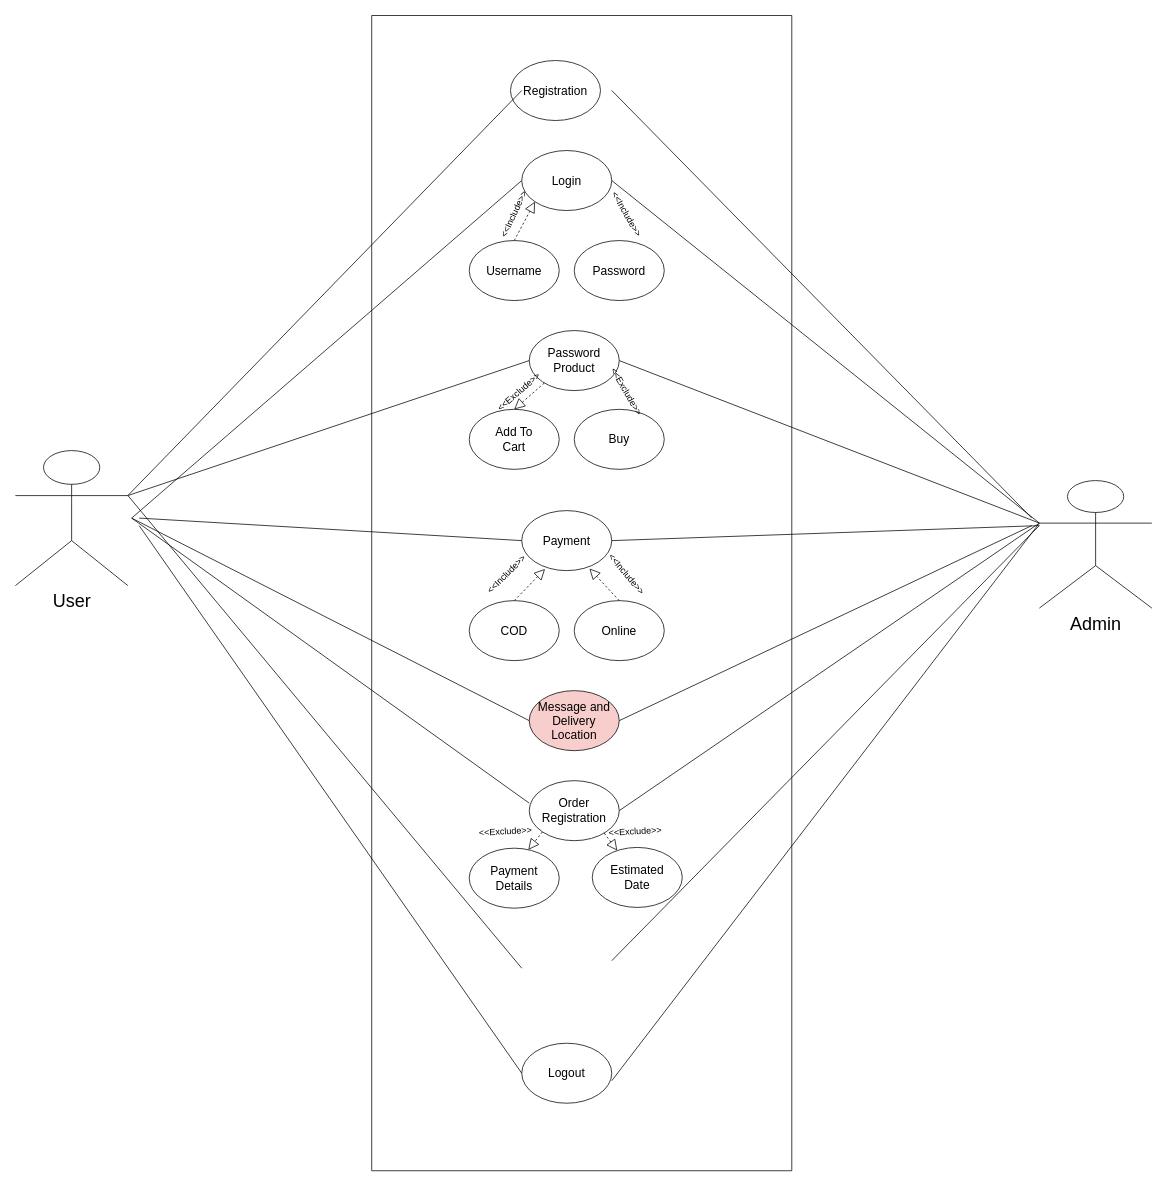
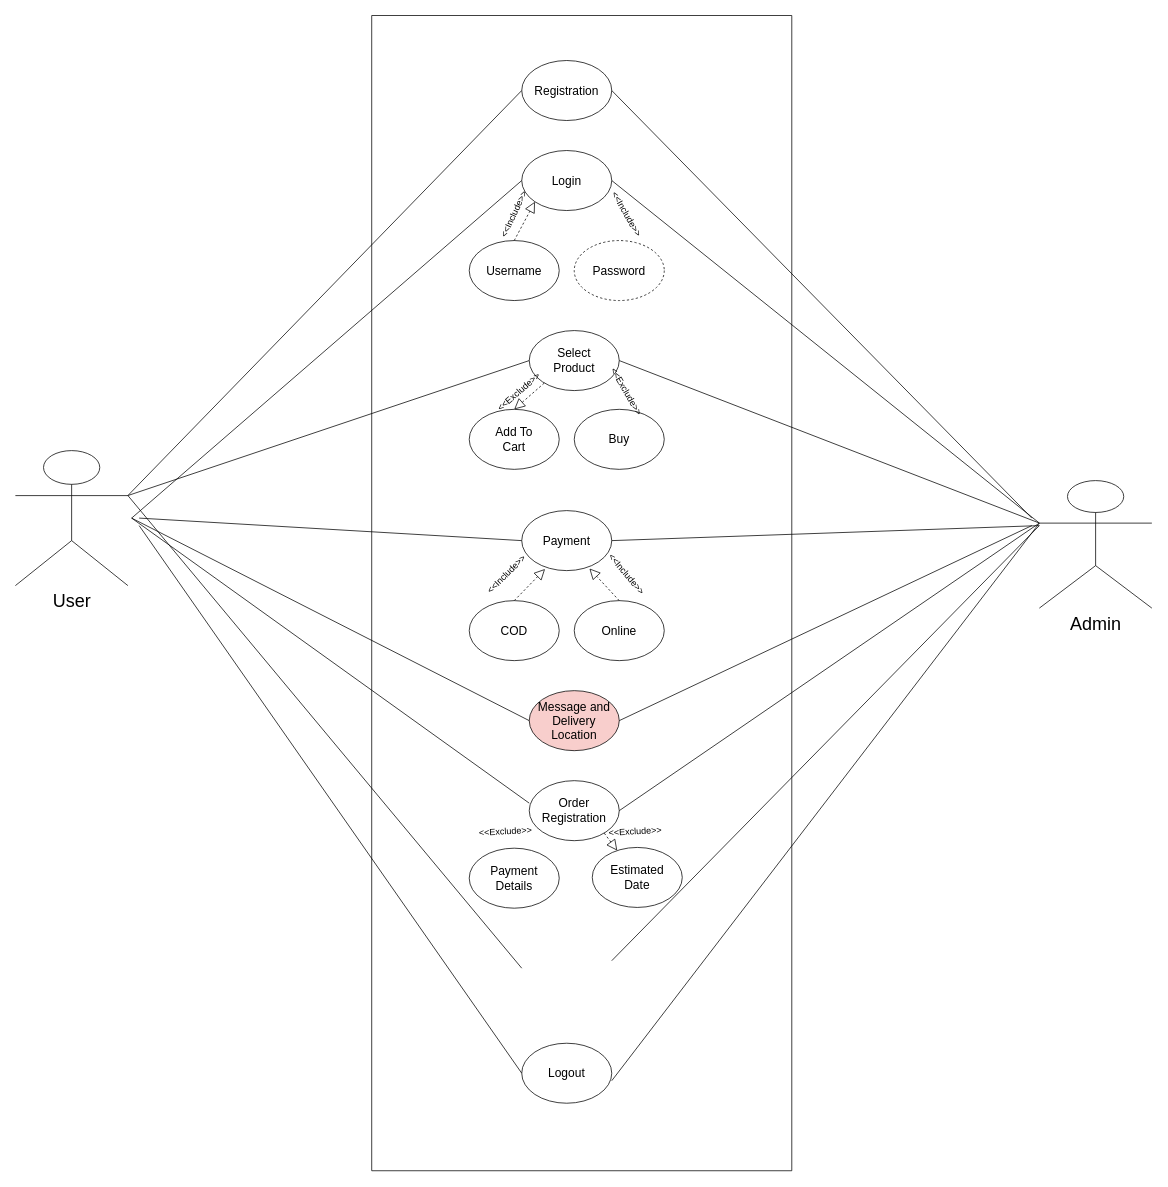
  <mxCell id="0" />
  <mxCell id="1" parent="0" />
- <mxCell id="2" value="&lt;font size=&quot;3&quot;&gt;Registration&lt;/font&gt;" style="ellipse;whiteSpace=wrap;html=1;" vertex="1" parent="1"><mxGeometry x="680" y="80" width="120" height="80" as="geometry" /></mxCell>
+ <mxCell id="2" value="&lt;font size=&quot;3&quot;&gt;Registration&lt;/font&gt;" style="ellipse;whiteSpace=wrap;html=1;" vertex="1" parent="1"><mxGeometry x="695" y="80" width="120" height="80" as="geometry" /></mxCell>
  <mxCell id="3" value="&lt;font size=&quot;3&quot;&gt;Login&lt;/font&gt;" style="ellipse;whiteSpace=wrap;html=1;" vertex="1" parent="1"><mxGeometry x="695" y="200" width="120" height="80" as="geometry" /></mxCell>
  <mxCell id="4" value="&lt;font size=&quot;3&quot;&gt;Username&lt;/font&gt;" style="ellipse;whiteSpace=wrap;html=1;" vertex="1" parent="1"><mxGeometry x="625" y="320" width="120" height="80" as="geometry" /></mxCell>
- <mxCell id="5" value="&lt;font size=&quot;3&quot;&gt;Password&lt;/font&gt;" style="ellipse;whiteSpace=wrap;html=1;" vertex="1" parent="1"><mxGeometry x="765" y="320" width="120" height="80" as="geometry" /></mxCell>
- <mxCell id="6" value="&lt;font size=&quot;3&quot;&gt;Password&lt;br&gt;Product&lt;br&gt;&lt;/font&gt;" style="ellipse;whiteSpace=wrap;html=1;" vertex="1" parent="1"><mxGeometry x="705" y="440" width="120" height="80" as="geometry" /></mxCell>
+ <mxCell id="5" value="&lt;font size=&quot;3&quot;&gt;Password&lt;/font&gt;" style="ellipse;whiteSpace=wrap;html=1;dashed=1;" vertex="1" parent="1"><mxGeometry x="765" y="320" width="120" height="80" as="geometry" /></mxCell>
+ <mxCell id="6" value="&lt;font size=&quot;3&quot;&gt;Select&lt;br&gt;Product&lt;br&gt;&lt;/font&gt;" style="ellipse;whiteSpace=wrap;html=1;" vertex="1" parent="1"><mxGeometry x="705" y="440" width="120" height="80" as="geometry" /></mxCell>
  <mxCell id="7" value="&lt;font size=&quot;3&quot;&gt;Buy&lt;/font&gt;" style="ellipse;whiteSpace=wrap;html=1;" vertex="1" parent="1"><mxGeometry x="765" y="545" width="120" height="80" as="geometry" /></mxCell>
  <mxCell id="8" value="&lt;font size=&quot;3&quot;&gt;Add To&lt;br&gt;Cart&lt;br&gt;&lt;/font&gt;" style="ellipse;whiteSpace=wrap;html=1;" vertex="1" parent="1"><mxGeometry x="625" y="545" width="120" height="80" as="geometry" /></mxCell>
  <mxCell id="9" value="&lt;font size=&quot;3&quot;&gt;Payment&lt;/font&gt;" style="ellipse;whiteSpace=wrap;html=1;" vertex="1" parent="1"><mxGeometry x="695" y="680" width="120" height="80" as="geometry" /></mxCell>
  <mxCell id="10" value="&lt;font size=&quot;3&quot;&gt;COD&lt;/font&gt;" style="ellipse;whiteSpace=wrap;html=1;" vertex="1" parent="1"><mxGeometry x="625" y="800" width="120" height="80" as="geometry" /></mxCell>
  <mxCell id="11" value="&lt;font size=&quot;3&quot;&gt;Online&lt;/font&gt;" style="ellipse;whiteSpace=wrap;html=1;" vertex="1" parent="1"><mxGeometry x="765" y="800" width="120" height="80" as="geometry" /></mxCell>
  <mxCell id="12" value="&lt;font size=&quot;3&quot;&gt;Message and Delivery Location&lt;/font&gt;" style="ellipse;whiteSpace=wrap;html=1;fillColor=#f8cecc;" vertex="1" parent="1"><mxGeometry x="705" y="920" width="120" height="80" as="geometry" /></mxCell>
  <mxCell id="13" value="&lt;font size=&quot;3&quot;&gt;Payment &lt;br&gt;Details&lt;/font&gt;" style="ellipse;whiteSpace=wrap;html=1;" vertex="1" parent="1"><mxGeometry x="625" y="1130" width="120" height="80" as="geometry" /></mxCell>
  <mxCell id="14" value="&lt;font size=&quot;3&quot;&gt;Estimated&lt;br&gt;Date&lt;br&gt;&lt;/font&gt;" style="ellipse;whiteSpace=wrap;html=1;" vertex="1" parent="1"><mxGeometry x="789" y="1129" width="120" height="80" as="geometry" /></mxCell>
  <mxCell id="15" value="&lt;font size=&quot;3&quot;&gt;Logout&lt;/font&gt;" style="ellipse;whiteSpace=wrap;html=1;" vertex="1" parent="1"><mxGeometry x="695" y="1390" width="120" height="80" as="geometry" /></mxCell>
  <mxCell id="16" value="&lt;font size=&quot;3&quot;&gt;Order&lt;br&gt;Registration&lt;br&gt;&lt;/font&gt;" style="ellipse;whiteSpace=wrap;html=1;" vertex="1" parent="1"><mxGeometry x="705" y="1040" width="120" height="80" as="geometry" /></mxCell>
  <mxCell id="17" value="&lt;font style=&quot;font-size: 24px;&quot;&gt;User&lt;/font&gt;" style="shape=umlActor;verticalLabelPosition=bottom;verticalAlign=top;html=1;outlineConnect=0;" vertex="1" parent="1"><mxGeometry x="20" y="600" width="150" height="180" as="geometry" /></mxCell>
  <mxCell id="18" value="" style="swimlane;startSize=0;" vertex="1" parent="1"><mxGeometry x="495" y="20" width="560" height="1540" as="geometry" /></mxCell>
  <mxCell id="19" value="" style="endArrow=none;html=1;rounded=0;exitX=1;exitY=0.333;exitDx=0;exitDy=0;exitPerimeter=0;" edge="1" parent="18" source="17"><mxGeometry width="50" height="50" relative="1" as="geometry"><mxPoint x="140" y="160" as="sourcePoint" /><mxPoint x="200" y="100" as="targetPoint" /></mxGeometry></mxCell>
  <mxCell id="20" value="" style="endArrow=none;html=1;rounded=0;" edge="1" parent="18"><mxGeometry width="50" height="50" relative="1" as="geometry"><mxPoint x="-320" y="670" as="sourcePoint" /><mxPoint x="200" y="220" as="targetPoint" /></mxGeometry></mxCell>
  <mxCell id="21" value="" style="endArrow=none;html=1;rounded=0;" edge="1" parent="18"><mxGeometry width="50" height="50" relative="1" as="geometry"><mxPoint x="-310" y="670" as="sourcePoint" /><mxPoint x="200" y="700" as="targetPoint" /></mxGeometry></mxCell>
  <mxCell id="22" value="" style="endArrow=none;html=1;rounded=0;" edge="1" parent="18"><mxGeometry width="50" height="50" relative="1" as="geometry"><mxPoint x="-320" y="670" as="sourcePoint" /><mxPoint x="210" y="940" as="targetPoint" /></mxGeometry></mxCell>
  <mxCell id="23" value="" style="endArrow=none;html=1;rounded=0;" edge="1" parent="18"><mxGeometry width="50" height="50" relative="1" as="geometry"><mxPoint x="-320" y="670" as="sourcePoint" /><mxPoint x="210" y="1050" as="targetPoint" /></mxGeometry></mxCell>
  <mxCell id="24" value="" style="endArrow=none;html=1;rounded=0;exitX=1;exitY=0.333;exitDx=0;exitDy=0;exitPerimeter=0;" edge="1" parent="18" source="17"><mxGeometry width="50" height="50" relative="1" as="geometry"><mxPoint x="150" y="1320" as="sourcePoint" /><mxPoint x="200" y="1270" as="targetPoint" /></mxGeometry></mxCell>
  <mxCell id="25" value="" style="endArrow=none;html=1;rounded=0;" edge="1" parent="18"><mxGeometry width="50" height="50" relative="1" as="geometry"><mxPoint x="-310" y="680" as="sourcePoint" /><mxPoint x="200" y="1410" as="targetPoint" /></mxGeometry></mxCell>
  <mxCell id="26" value="" style="endArrow=none;html=1;rounded=0;" edge="1" parent="18"><mxGeometry width="50" height="50" relative="1" as="geometry"><mxPoint x="320" y="100" as="sourcePoint" /><mxPoint x="880" y="670" as="targetPoint" /></mxGeometry></mxCell>
  <mxCell id="27" value="" style="endArrow=none;html=1;rounded=0;entryX=0;entryY=0.333;entryDx=0;entryDy=0;entryPerimeter=0;" edge="1" parent="18" target="47"><mxGeometry width="50" height="50" relative="1" as="geometry"><mxPoint x="320" y="220" as="sourcePoint" /><mxPoint x="370" y="170" as="targetPoint" /></mxGeometry></mxCell>
  <mxCell id="28" value="" style="endArrow=none;html=1;rounded=0;entryX=0;entryY=0.333;entryDx=0;entryDy=0;entryPerimeter=0;" edge="1" parent="18" target="47"><mxGeometry width="50" height="50" relative="1" as="geometry"><mxPoint x="330" y="460" as="sourcePoint" /><mxPoint x="380" y="410" as="targetPoint" /></mxGeometry></mxCell>
  <mxCell id="29" value="" style="endArrow=none;html=1;rounded=0;" edge="1" parent="18"><mxGeometry width="50" height="50" relative="1" as="geometry"><mxPoint x="320" y="700" as="sourcePoint" /><mxPoint x="890" y="680" as="targetPoint" /></mxGeometry></mxCell>
  <mxCell id="30" value="" style="endArrow=none;html=1;rounded=0;" edge="1" parent="18"><mxGeometry width="50" height="50" relative="1" as="geometry"><mxPoint x="330" y="940" as="sourcePoint" /><mxPoint x="880" y="680" as="targetPoint" /></mxGeometry></mxCell>
  <mxCell id="31" value="" style="endArrow=none;html=1;rounded=0;entryX=0;entryY=0.333;entryDx=0;entryDy=0;entryPerimeter=0;" edge="1" parent="18" target="47"><mxGeometry width="50" height="50" relative="1" as="geometry"><mxPoint x="330" y="1060" as="sourcePoint" /><mxPoint x="380" y="1010" as="targetPoint" /></mxGeometry></mxCell>
  <mxCell id="32" value="" style="endArrow=none;html=1;rounded=0;" edge="1" parent="18"><mxGeometry width="50" height="50" relative="1" as="geometry"><mxPoint x="320" y="1260" as="sourcePoint" /><mxPoint x="890" y="680" as="targetPoint" /></mxGeometry></mxCell>
  <mxCell id="33" value="" style="endArrow=none;html=1;rounded=0;entryX=0;entryY=0.333;entryDx=0;entryDy=0;entryPerimeter=0;" edge="1" parent="18" target="47"><mxGeometry width="50" height="50" relative="1" as="geometry"><mxPoint x="320" y="1420" as="sourcePoint" /><mxPoint x="370" y="1370" as="targetPoint" /></mxGeometry></mxCell>
  <mxCell id="34" value="" style="endArrow=block;dashed=1;endFill=0;endSize=12;html=1;rounded=0;entryX=0;entryY=1;entryDx=0;entryDy=0;" edge="1" parent="18" target="3"><mxGeometry width="160" relative="1" as="geometry"><mxPoint x="190" y="300" as="sourcePoint" /><mxPoint x="350" y="290" as="targetPoint" /></mxGeometry></mxCell>
  <mxCell id="35" value="" style="endArrow=block;dashed=1;endFill=0;endSize=12;html=1;rounded=0;entryX=0.5;entryY=0;entryDx=0;entryDy=0;" edge="1" parent="18" target="8"><mxGeometry width="160" relative="1" as="geometry"><mxPoint x="230" y="490" as="sourcePoint" /><mxPoint x="400" y="500" as="targetPoint" /></mxGeometry></mxCell>
  <mxCell id="36" value="" style="endArrow=block;dashed=1;endFill=0;endSize=12;html=1;rounded=0;entryX=0.259;entryY=0.973;entryDx=0;entryDy=0;entryPerimeter=0;" edge="1" parent="18" target="9"><mxGeometry width="160" relative="1" as="geometry"><mxPoint x="190" y="780" as="sourcePoint" /><mxPoint x="350" y="780" as="targetPoint" /></mxGeometry></mxCell>
  <mxCell id="37" value="" style="endArrow=block;dashed=1;endFill=0;endSize=12;html=1;rounded=0;entryX=0.752;entryY=0.965;entryDx=0;entryDy=0;entryPerimeter=0;" edge="1" parent="18" target="9"><mxGeometry width="160" relative="1" as="geometry"><mxPoint x="330" y="780" as="sourcePoint" /><mxPoint x="490" y="780" as="targetPoint" /></mxGeometry></mxCell>
  <mxCell id="38" value="" style="endArrow=block;dashed=1;endFill=0;endSize=12;html=1;rounded=0;" edge="1" parent="18" target="14"><mxGeometry width="160" relative="1" as="geometry"><mxPoint x="310" y="1090" as="sourcePoint" /><mxPoint x="470" y="1090" as="targetPoint" /></mxGeometry></mxCell>
  <mxCell id="39" value="&amp;lt;&amp;lt;Include&amp;gt;&amp;gt;" style="text;html=1;strokeColor=none;fillColor=none;align=center;verticalAlign=middle;whiteSpace=wrap;rounded=0;rotation=60;" vertex="1" parent="18"><mxGeometry x="310" y="250" width="60" height="30" as="geometry" /></mxCell>
  <mxCell id="40" value="&amp;lt;&amp;lt;Include&amp;gt;&amp;gt;" style="text;html=1;strokeColor=none;fillColor=none;align=center;verticalAlign=middle;whiteSpace=wrap;rounded=0;rotation=-65;" vertex="1" parent="18"><mxGeometry x="160" y="250" width="60" height="30" as="geometry" /></mxCell>
  <mxCell id="41" value="&amp;lt;&amp;lt;Exclude&amp;gt;&amp;gt;" style="text;html=1;strokeColor=none;fillColor=none;align=center;verticalAlign=middle;whiteSpace=wrap;rounded=0;rotation=60;" vertex="1" parent="18"><mxGeometry x="316.3" y="490" width="47.4" height="24" as="geometry" /></mxCell>
  <mxCell id="42" value="&amp;lt;&amp;lt;Exclude&amp;gt;&amp;gt;" style="text;html=1;strokeColor=none;fillColor=none;align=center;verticalAlign=middle;whiteSpace=wrap;rounded=0;rotation=-41;" vertex="1" parent="18"><mxGeometry x="172.6" y="490" width="47.4" height="24" as="geometry" /></mxCell>
  <mxCell id="43" value="&amp;lt;&amp;lt;Include&amp;gt;&amp;gt;" style="text;html=1;strokeColor=none;fillColor=none;align=center;verticalAlign=middle;whiteSpace=wrap;rounded=0;rotation=50;" vertex="1" parent="18"><mxGeometry x="310" y="730" width="60" height="30" as="geometry" /></mxCell>
  <mxCell id="44" value="&amp;lt;&amp;lt;Include&amp;gt;&amp;gt;" style="text;html=1;strokeColor=none;fillColor=none;align=center;verticalAlign=middle;whiteSpace=wrap;rounded=0;rotation=-45;" vertex="1" parent="18"><mxGeometry x="150.0" y="730" width="60" height="30" as="geometry" /></mxCell>
  <mxCell id="45" value="&amp;lt;&amp;lt;Exclude&amp;gt;&amp;gt;" style="text;html=1;strokeColor=none;fillColor=none;align=center;verticalAlign=middle;whiteSpace=wrap;rounded=0;rotation=-3;" vertex="1" parent="18"><mxGeometry x="332.6" y="1075.67" width="37.4" height="24" as="geometry" /></mxCell>
  <mxCell id="46" value="&amp;lt;&amp;lt;Exclude&amp;gt;&amp;gt;" style="text;html=1;strokeColor=none;fillColor=none;align=center;verticalAlign=middle;whiteSpace=wrap;rounded=0;rotation=-3;" vertex="1" parent="18"><mxGeometry x="160" y="1075.67" width="37.4" height="24" as="geometry" /></mxCell>
  <mxCell id="47" value="&lt;font style=&quot;font-size: 24px;&quot;&gt;Admin&lt;/font&gt;" style="shape=umlActor;verticalLabelPosition=bottom;verticalAlign=top;html=1;outlineConnect=0;" vertex="1" parent="1"><mxGeometry x="1385" y="640" width="150" height="170" as="geometry" /></mxCell>
  <mxCell id="48" value="" style="endArrow=none;html=1;rounded=0;entryX=1;entryY=0.333;entryDx=0;entryDy=0;entryPerimeter=0;" edge="1" parent="1" target="17"><mxGeometry width="50" height="50" relative="1" as="geometry"><mxPoint x="705" y="480" as="sourcePoint" /><mxPoint x="754.289" y="540" as="targetPoint" /></mxGeometry></mxCell>
- <mxCell id="49" value="" style="endArrow=block;dashed=1;endFill=0;endSize=12;html=1;rounded=0;entryX=0.657;entryY=0.027;entryDx=0;entryDy=0;entryPerimeter=0;exitX=0;exitY=1;exitDx=0;exitDy=0;" edge="1" parent="1" source="16" target="13"><mxGeometry width="160" relative="1" as="geometry"><mxPoint x="735" y="1120" as="sourcePoint" /><mxPoint x="895" y="1110" as="targetPoint" /></mxGeometry></mxCell>
